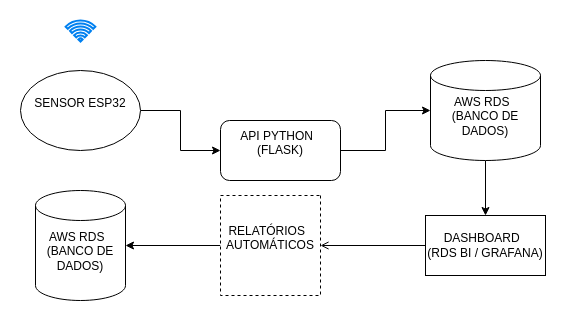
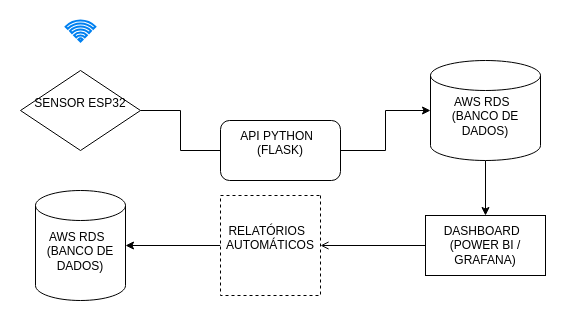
  <mxCell id="0" />
  <mxCell id="1" parent="0" />
- <mxCell id="2" value="" style="edgeStyle=orthogonalEdgeStyle;rounded=0;orthogonalLoop=1;jettySize=auto;html=1;" edge="1" parent="1" source="3" target="5"><mxGeometry relative="1" as="geometry" /></mxCell>
- <mxCell id="3" value="&lt;div&gt;SENSOR ESP32&lt;/div&gt;&lt;div&gt;&lt;br&gt;&lt;/div&gt;" style="ellipse;whiteSpace=wrap;html=1;" vertex="1" parent="1"><mxGeometry x="20" y="70" width="120" height="80" as="geometry" /></mxCell>
+ <mxCell id="2" value="" style="edgeStyle=orthogonalEdgeStyle;rounded=0;orthogonalLoop=1;jettySize=auto;html=1;endArrow=none;" edge="1" parent="1" source="3" target="5"><mxGeometry relative="1" as="geometry" /></mxCell>
+ <mxCell id="3" value="&lt;div&gt;SENSOR ESP32&lt;/div&gt;&lt;div&gt;&lt;br&gt;&lt;/div&gt;" style="rhombus;whiteSpace=wrap;html=1;" vertex="1" parent="1"><mxGeometry x="20" y="70" width="120" height="80" as="geometry" /></mxCell>
  <mxCell id="4" value="" style="edgeStyle=orthogonalEdgeStyle;rounded=0;orthogonalLoop=1;jettySize=auto;html=1;" edge="1" parent="1" source="5" target="7"><mxGeometry relative="1" as="geometry" /></mxCell>
  <mxCell id="5" value="&lt;div&gt;API PYTHON&amp;nbsp;&amp;nbsp;&lt;/div&gt;&lt;div&gt;(FLASK)&lt;/div&gt;&lt;div&gt;&lt;br&gt;&lt;/div&gt;" style="rounded=1;whiteSpace=wrap;html=1;" vertex="1" parent="1"><mxGeometry x="220" y="120" width="120" height="60" as="geometry" /></mxCell>
  <mxCell id="6" value="" style="edgeStyle=orthogonalEdgeStyle;rounded=0;orthogonalLoop=1;jettySize=auto;html=1;" edge="1" parent="1" source="7" target="9"><mxGeometry relative="1" as="geometry" /></mxCell>
  <mxCell id="7" value="&lt;div&gt;AWS RDS&amp;nbsp;&amp;nbsp;&lt;/div&gt;&lt;div&gt;(BANCO DE DADOS)&lt;/div&gt;&lt;div&gt;&lt;br&gt;&lt;/div&gt;" style="shape=cylinder3;whiteSpace=wrap;html=1;boundedLbl=1;backgroundOutline=1;size=15;" vertex="1" parent="1"><mxGeometry x="430" y="60" width="110" height="100" as="geometry" /></mxCell>
  <mxCell id="8" value="" style="edgeStyle=orthogonalEdgeStyle;rounded=0;orthogonalLoop=1;jettySize=auto;html=1;endArrow=open;" edge="1" parent="1" source="9" target="11"><mxGeometry relative="1" as="geometry" /></mxCell>
- <mxCell id="9" value="DASHBOARD  &#10;(RDS BI / GRAFANA)" style="rounded=0;whiteSpace=wrap;html=1;" vertex="1" parent="1"><mxGeometry x="425" y="215" width="120" height="60" as="geometry" /></mxCell>
+ <mxCell id="9" value="DASHBOARD  &#10;(POWER BI / GRAFANA)" style="rounded=0;whiteSpace=wrap;html=1;" vertex="1" parent="1"><mxGeometry x="425" y="215" width="120" height="60" as="geometry" /></mxCell>
  <mxCell id="10" value="" style="edgeStyle=orthogonalEdgeStyle;rounded=0;orthogonalLoop=1;jettySize=auto;html=1;" edge="1" parent="1" source="11" target="12"><mxGeometry relative="1" as="geometry" /></mxCell>
  <mxCell id="11" value="&lt;div&gt;RELATÓRIOS&amp;nbsp;&amp;nbsp;&lt;/div&gt;&lt;div&gt;AUTOMÁTICOS&lt;/div&gt;&lt;div&gt;&lt;br&gt;&lt;/div&gt;" style="rounded=0;whiteSpace=wrap;html=1;direction=south;dashed=1;" vertex="1" parent="1"><mxGeometry x="220" y="195" width="100" height="100" as="geometry" /></mxCell>
  <mxCell id="12" value="&lt;div&gt;AWS RDS&amp;nbsp;&amp;nbsp;&lt;/div&gt;&lt;div&gt;(BANCO DE DADOS)&lt;/div&gt;&lt;div&gt;&lt;br&gt;&lt;/div&gt;" style="shape=cylinder3;whiteSpace=wrap;html=1;boundedLbl=1;backgroundOutline=1;size=15;" vertex="1" parent="1"><mxGeometry x="35" y="190" width="90" height="110" as="geometry" /></mxCell>
  <mxCell id="13" value="" style="html=1;verticalLabelPosition=bottom;align=center;labelBackgroundColor=#ffffff;verticalAlign=top;strokeWidth=2;strokeColor=#0080F0;shadow=0;dashed=0;shape=mxgraph.ios7.icons.wifi;pointerEvents=1" vertex="1" parent="1"><mxGeometry x="65.15" y="20" width="29.7" height="21" as="geometry" /></mxCell>
